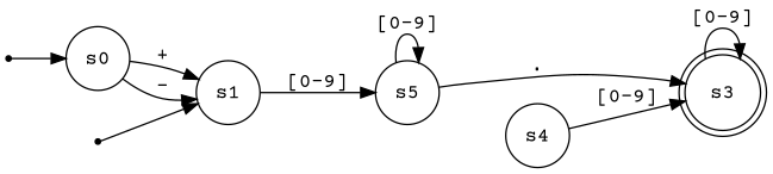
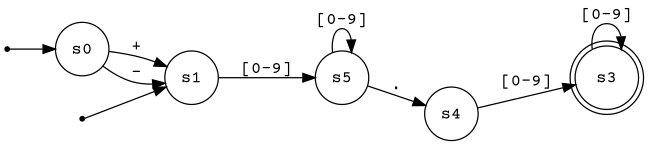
  digraph {
    fontname="Courier Prime"
    rankdir=LR
    node [fontname="Courier Prime" shape=circle]
    edge [fontname="Courier Prime"]
    s3 [shape=doublecircle]
    q1 [shape=point]
    s0
    s1
    q2 [shape=point]
    s5
    s4
    s3 -> s3 [label="[0-9]"]
    q1 -> s0
    s0 -> s1 [label="+"]
    s0 -> s1 [label="-"]
    s1 -> s5 [label="[0-9]"]
    q2 -> s1
    s5 -> s5 [label="[0-9]"]
-   s5 -> s3 [label="."]
+   s5 -> s4 [label="."]
    s4 -> s3 [label="[0-9]"]
  }
